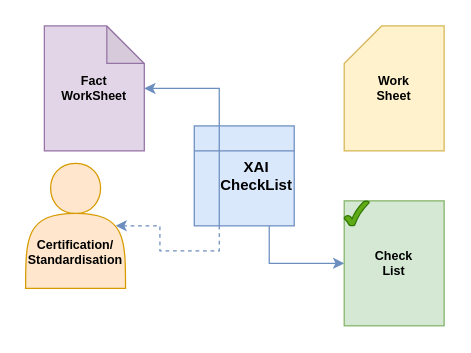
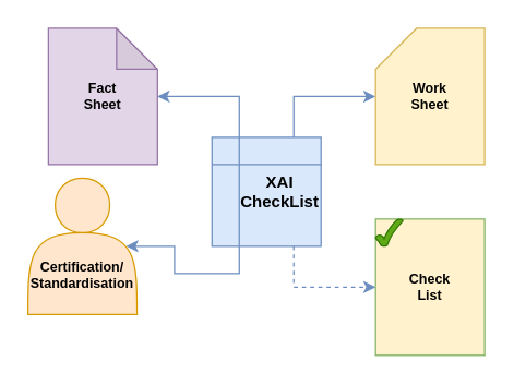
  <mxCell id="0" />
  <mxCell id="1" parent="0" />
- <mxCell id="2" style="edgeStyle=orthogonalEdgeStyle;rounded=0;orthogonalLoop=1;jettySize=auto;html=1;exitX=0.75;exitY=1;exitDx=0;exitDy=0;entryX=0;entryY=0.5;entryDx=0;entryDy=0;fontSize=10;fillColor=#dae8fc;strokeColor=#6c8ebf;" parent="1" source="4" target="3" edge="1"><mxGeometry relative="1" as="geometry" /></mxCell>
- <mxCell id="3" value="&lt;b style=&quot;font-size: 10px;&quot;&gt;Check&lt;br style=&quot;font-size: 10px;&quot;&gt;List&lt;/b&gt;" style="rounded=0;whiteSpace=wrap;html=1;fontSize=10;fillColor=#d5e8d4;strokeColor=#82b366;" parent="1" vertex="1"><mxGeometry x="275" y="160" width="80" height="100" as="geometry" /></mxCell>
+ <mxCell id="2" style="edgeStyle=orthogonalEdgeStyle;rounded=0;orthogonalLoop=1;jettySize=auto;html=1;exitX=0.75;exitY=1;exitDx=0;exitDy=0;entryX=0;entryY=0.5;entryDx=0;entryDy=0;fontSize=10;fillColor=#dae8fc;strokeColor=#6c8ebf;dashed=1;" parent="1" source="4" target="3" edge="1"><mxGeometry relative="1" as="geometry" /></mxCell>
+ <mxCell id="3" value="&lt;b style=&quot;font-size: 10px;&quot;&gt;Check&lt;br style=&quot;font-size: 10px;&quot;&gt;List&lt;/b&gt;" style="rounded=0;whiteSpace=wrap;html=1;fontSize=10;fillColor=#fff2cc;strokeColor=#82b366;" parent="1" vertex="1"><mxGeometry x="275" y="160" width="80" height="100" as="geometry" /></mxCell>
  <mxCell id="4" value="&lt;b style=&quot;font-size: 12px;&quot;&gt;XAI&lt;br style=&quot;font-size: 12px;&quot;&gt;CheckList&lt;/b&gt;" style="shape=internalStorage;whiteSpace=wrap;html=1;backgroundOutline=1;align=center;spacingLeft=20;fontSize=12;fillColor=#dae8fc;strokeColor=#6c8ebf;" parent="1" vertex="1"><mxGeometry x="155" y="100" width="80" height="80" as="geometry" /></mxCell>
  <mxCell id="5" style="edgeStyle=orthogonalEdgeStyle;rounded=0;orthogonalLoop=1;jettySize=auto;html=1;fontSize=10;fillColor=#dae8fc;strokeColor=#6c8ebf;exitX=0.25;exitY=0;exitDx=0;exitDy=0;" parent="1" source="4" target="6" edge="1"><mxGeometry relative="1" as="geometry" /></mxCell>
- <mxCell id="6" value="&lt;b style=&quot;font-size: 10px&quot;&gt;Fact&lt;br style=&quot;font-size: 10px&quot;&gt;WorkSheet&lt;/b&gt;" style="shape=note;whiteSpace=wrap;html=1;backgroundOutline=1;darkOpacity=0.05;fontSize=10;fillColor=#e1d5e7;strokeColor=#9673a6;" parent="1" vertex="1"><mxGeometry x="35" y="20" width="80" height="100" as="geometry" /></mxCell>
+ <mxCell id="6" value="&lt;b style=&quot;font-size: 10px&quot;&gt;Fact&lt;br style=&quot;font-size: 10px&quot;&gt;Sheet&lt;/b&gt;" style="shape=note;whiteSpace=wrap;html=1;backgroundOutline=1;darkOpacity=0.05;fontSize=10;fillColor=#e1d5e7;strokeColor=#9673a6;" parent="1" vertex="1"><mxGeometry x="35" y="20" width="80" height="100" as="geometry" /></mxCell>
+ <mxCell id="7" style="edgeStyle=orthogonalEdgeStyle;rounded=0;orthogonalLoop=1;jettySize=auto;html=1;fontSize=10;exitX=0.75;exitY=0;exitDx=0;exitDy=0;fillColor=#dae8fc;strokeColor=#6c8ebf;" parent="1" source="4" target="8" edge="1"><mxGeometry relative="1" as="geometry" /></mxCell>
  <mxCell id="8" value="&lt;b style=&quot;font-size: 10px&quot;&gt;Work&lt;br style=&quot;font-size: 10px&quot;&gt;Sheet&lt;/b&gt;" style="shape=card;whiteSpace=wrap;html=1;fontSize=10;fillColor=#fff2cc;strokeColor=#d6b656;" parent="1" vertex="1"><mxGeometry x="275" y="20" width="80" height="100" as="geometry" /></mxCell>
- <mxCell id="9" style="edgeStyle=orthogonalEdgeStyle;rounded=0;orthogonalLoop=1;jettySize=auto;html=1;exitX=0.25;exitY=1;exitDx=0;exitDy=0;entryX=0.9;entryY=0.5;entryDx=0;entryDy=0;fontSize=10;entryPerimeter=0;fillColor=#dae8fc;strokeColor=#6c8ebf;dashed=1;" parent="1" source="4" target="10" edge="1"><mxGeometry relative="1" as="geometry" /></mxCell>
+ <mxCell id="9" style="edgeStyle=orthogonalEdgeStyle;rounded=0;orthogonalLoop=1;jettySize=auto;html=1;exitX=0.25;exitY=1;exitDx=0;exitDy=0;entryX=0.9;entryY=0.5;entryDx=0;entryDy=0;fontSize=10;entryPerimeter=0;fillColor=#dae8fc;strokeColor=#6c8ebf;" parent="1" source="4" target="10" edge="1"><mxGeometry relative="1" as="geometry" /></mxCell>
  <mxCell id="10" value="&lt;b style=&quot;font-size: 10px;&quot;&gt;Certification/&lt;br style=&quot;font-size: 10px;&quot;&gt;Standardisation&lt;/b&gt;" style="shape=actor;whiteSpace=wrap;html=1;spacingTop=42;fontSize=10;fillColor=#ffe6cc;strokeColor=#d79b00;" parent="1" vertex="1"><mxGeometry x="20" y="130" width="80" height="100" as="geometry" /></mxCell>
  <mxCell id="11" value="" style="verticalLabelPosition=bottom;verticalAlign=top;html=1;shape=mxgraph.basic.tick;fontSize=11;fillColor=#60a917;strokeColor=#2D7600;fontColor=#ffffff;" parent="1" vertex="1"><mxGeometry x="275" y="160" width="20" height="20" as="geometry" /></mxCell>
